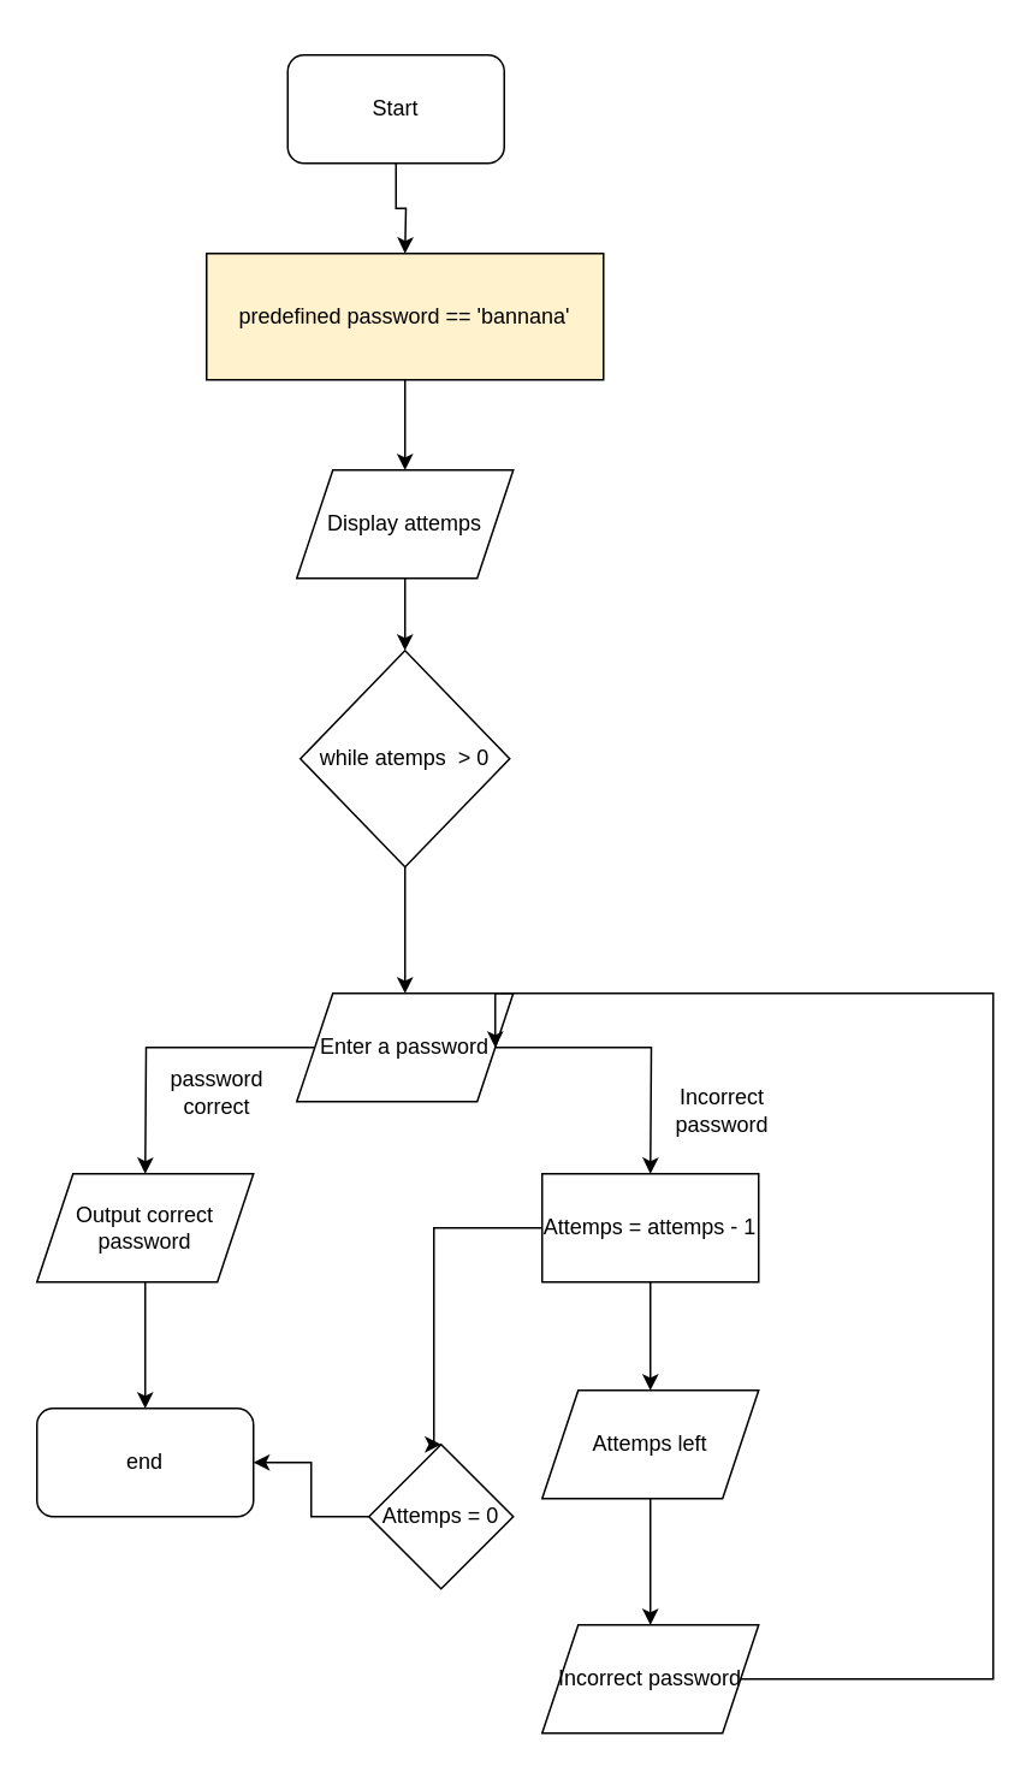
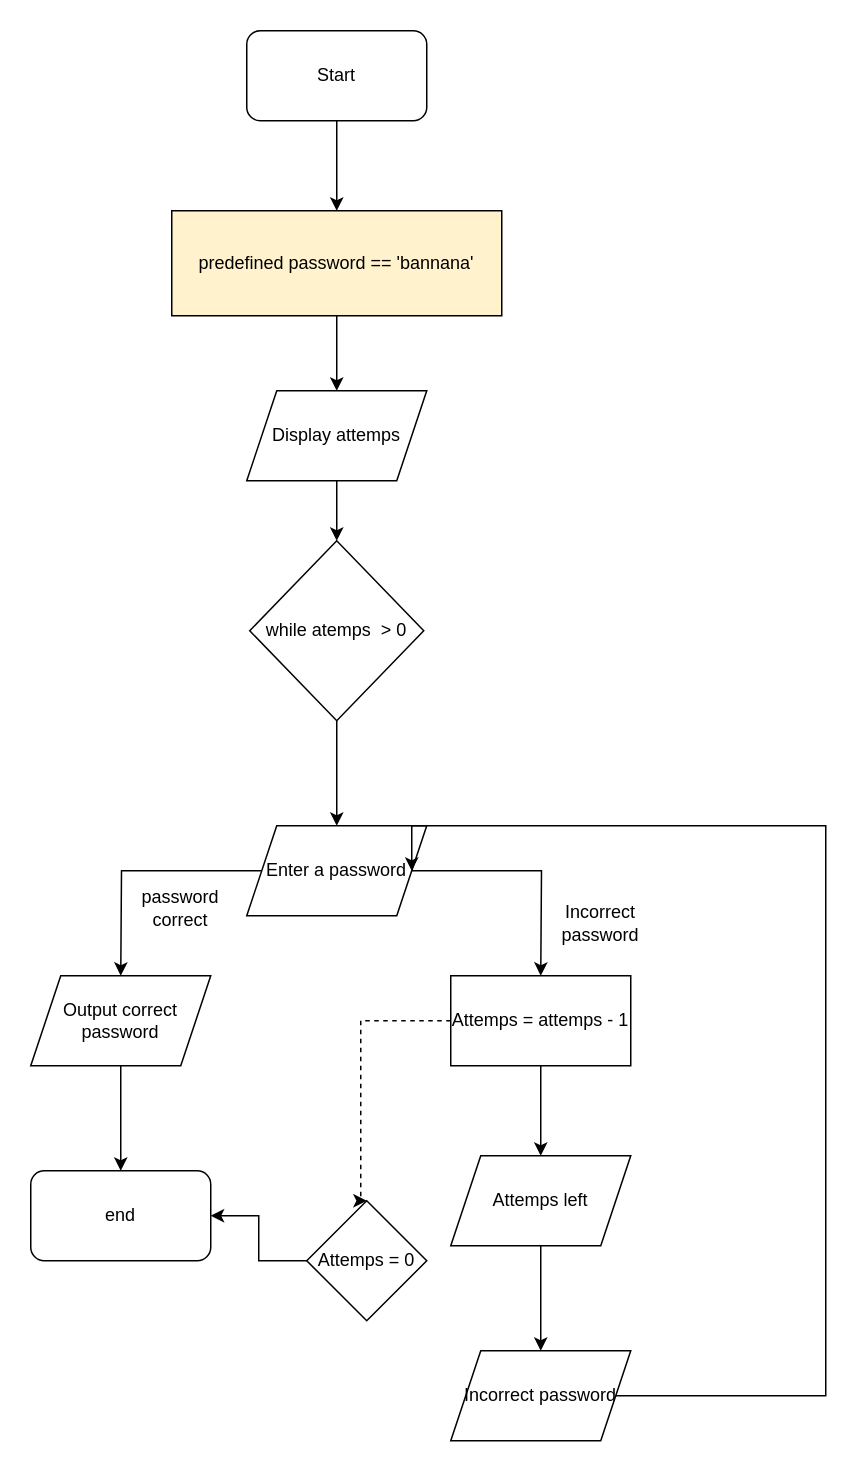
  <mxCell id="0" />
  <mxCell id="1" parent="0" />
  <mxCell id="2" style="edgeStyle=orthogonalEdgeStyle;rounded=0;orthogonalLoop=1;jettySize=auto;html=1;" edge="1" parent="1" source="3"><mxGeometry relative="1" as="geometry"><mxPoint x="224" y="140" as="targetPoint" /></mxGeometry></mxCell>
- <mxCell id="3" value="Start" style="rounded=1;whiteSpace=wrap;html=1;" vertex="1" parent="1"><mxGeometry x="159" y="30" width="120" height="60" as="geometry" /></mxCell>
+ <mxCell id="3" value="Start" style="rounded=1;whiteSpace=wrap;html=1;" vertex="1" parent="1"><mxGeometry x="164" y="20" width="120" height="60" as="geometry" /></mxCell>
  <mxCell id="4" style="edgeStyle=orthogonalEdgeStyle;rounded=0;orthogonalLoop=1;jettySize=auto;html=1;" edge="1" parent="1" source="5"><mxGeometry relative="1" as="geometry"><mxPoint x="224" y="260" as="targetPoint" /></mxGeometry></mxCell>
  <mxCell id="5" value="predefined password == 'bannana'" style="rounded=0;whiteSpace=wrap;html=1;fillColor=#fff2cc;" vertex="1" parent="1"><mxGeometry x="114" y="140" width="220" height="70" as="geometry" /></mxCell>
  <mxCell id="6" style="edgeStyle=orthogonalEdgeStyle;rounded=0;orthogonalLoop=1;jettySize=auto;html=1;entryX=0;entryY=0.5;entryDx=0;entryDy=0;" edge="1" parent="1" source="7" target="9"><mxGeometry relative="1" as="geometry" /></mxCell>
  <mxCell id="7" value="Display attemps" style="shape=parallelogram;perimeter=parallelogramPerimeter;whiteSpace=wrap;html=1;fixedSize=1;" vertex="1" parent="1"><mxGeometry x="164" y="260" width="120" height="60" as="geometry" /></mxCell>
  <mxCell id="8" style="edgeStyle=orthogonalEdgeStyle;rounded=0;orthogonalLoop=1;jettySize=auto;html=1;" edge="1" parent="1" source="9"><mxGeometry relative="1" as="geometry"><mxPoint x="224" y="550" as="targetPoint" /></mxGeometry></mxCell>
  <mxCell id="9" value="while atemps&amp;nbsp; &amp;gt; 0" style="rhombus;whiteSpace=wrap;html=1;direction=south;" vertex="1" parent="1"><mxGeometry x="166" y="360" width="116" height="120" as="geometry" /></mxCell>
  <mxCell id="10" style="edgeStyle=orthogonalEdgeStyle;rounded=0;orthogonalLoop=1;jettySize=auto;html=1;" edge="1" parent="1" source="12"><mxGeometry relative="1" as="geometry"><mxPoint x="80" y="650" as="targetPoint" /></mxGeometry></mxCell>
  <mxCell id="11" style="edgeStyle=orthogonalEdgeStyle;rounded=0;orthogonalLoop=1;jettySize=auto;html=1;" edge="1" parent="1" source="12"><mxGeometry relative="1" as="geometry"><mxPoint x="360" y="650" as="targetPoint" /></mxGeometry></mxCell>
  <mxCell id="12" value="Enter a password" style="shape=parallelogram;perimeter=parallelogramPerimeter;whiteSpace=wrap;html=1;fixedSize=1;" vertex="1" parent="1"><mxGeometry x="164" y="550" width="120" height="60" as="geometry" /></mxCell>
  <mxCell id="13" value="password correct" style="text;html=1;align=center;verticalAlign=middle;whiteSpace=wrap;rounded=0;" vertex="1" parent="1"><mxGeometry x="90" y="590" width="60" height="30" as="geometry" /></mxCell>
  <mxCell id="14" style="edgeStyle=orthogonalEdgeStyle;rounded=0;orthogonalLoop=1;jettySize=auto;html=1;" edge="1" parent="1" source="15"><mxGeometry relative="1" as="geometry"><mxPoint x="80" y="780" as="targetPoint" /></mxGeometry></mxCell>
  <mxCell id="15" value="Output correct password" style="shape=parallelogram;perimeter=parallelogramPerimeter;whiteSpace=wrap;html=1;fixedSize=1;" vertex="1" parent="1"><mxGeometry x="20" y="650" width="120" height="60" as="geometry" /></mxCell>
  <mxCell id="16" value="end" style="rounded=1;whiteSpace=wrap;html=1;" vertex="1" parent="1"><mxGeometry x="20" y="780" width="120" height="60" as="geometry" /></mxCell>
  <mxCell id="17" value="Incorrect password" style="text;html=1;align=center;verticalAlign=middle;whiteSpace=wrap;rounded=0;" vertex="1" parent="1"><mxGeometry x="370" y="600" width="60" height="30" as="geometry" /></mxCell>
  <mxCell id="18" style="edgeStyle=orthogonalEdgeStyle;rounded=0;orthogonalLoop=1;jettySize=auto;html=1;" edge="1" parent="1" source="20"><mxGeometry relative="1" as="geometry"><mxPoint x="360" y="770" as="targetPoint" /></mxGeometry></mxCell>
- <mxCell id="19" style="edgeStyle=orthogonalEdgeStyle;rounded=0;orthogonalLoop=1;jettySize=auto;html=1;entryX=0.5;entryY=0;entryDx=0;entryDy=0;" edge="1" parent="1" source="20" target="24"><mxGeometry relative="1" as="geometry"><Array as="points"><mxPoint x="240" y="680" /><mxPoint x="240" y="800" /></Array></mxGeometry></mxCell>
+ <mxCell id="19" style="edgeStyle=orthogonalEdgeStyle;rounded=0;orthogonalLoop=1;jettySize=auto;html=1;entryX=0.5;entryY=0;entryDx=0;entryDy=0;dashed=1;" edge="1" parent="1" source="20" target="24"><mxGeometry relative="1" as="geometry"><Array as="points"><mxPoint x="240" y="680" /><mxPoint x="240" y="800" /></Array></mxGeometry></mxCell>
  <mxCell id="20" value="Attemps = attemps - 1" style="rounded=0;whiteSpace=wrap;html=1;" vertex="1" parent="1"><mxGeometry x="300" y="650" width="120" height="60" as="geometry" /></mxCell>
  <mxCell id="21" style="edgeStyle=orthogonalEdgeStyle;rounded=0;orthogonalLoop=1;jettySize=auto;html=1;entryX=1;entryY=0.5;entryDx=0;entryDy=0;" edge="1" parent="1" source="22" target="12"><mxGeometry relative="1" as="geometry"><Array as="points"><mxPoint x="550" y="930" /><mxPoint x="550" y="550" /><mxPoint x="274" y="550" /></Array></mxGeometry></mxCell>
  <mxCell id="22" value="Incorrect password" style="shape=parallelogram;perimeter=parallelogramPerimeter;whiteSpace=wrap;html=1;fixedSize=1;" vertex="1" parent="1"><mxGeometry x="300" y="900" width="120" height="60" as="geometry" /></mxCell>
  <mxCell id="23" style="edgeStyle=orthogonalEdgeStyle;rounded=0;orthogonalLoop=1;jettySize=auto;html=1;" edge="1" parent="1" source="24" target="16"><mxGeometry relative="1" as="geometry" /></mxCell>
  <mxCell id="24" value="Attemps = 0" style="rhombus;whiteSpace=wrap;html=1;" vertex="1" parent="1"><mxGeometry x="204" y="800" width="80" height="80" as="geometry" /></mxCell>
  <mxCell id="25" style="edgeStyle=orthogonalEdgeStyle;rounded=0;orthogonalLoop=1;jettySize=auto;html=1;entryX=0.5;entryY=0;entryDx=0;entryDy=0;" edge="1" parent="1" source="26" target="22"><mxGeometry relative="1" as="geometry" /></mxCell>
  <mxCell id="26" value="Attemps left" style="shape=parallelogram;perimeter=parallelogramPerimeter;whiteSpace=wrap;html=1;fixedSize=1;" vertex="1" parent="1"><mxGeometry x="300" y="770" width="120" height="60" as="geometry" /></mxCell>
